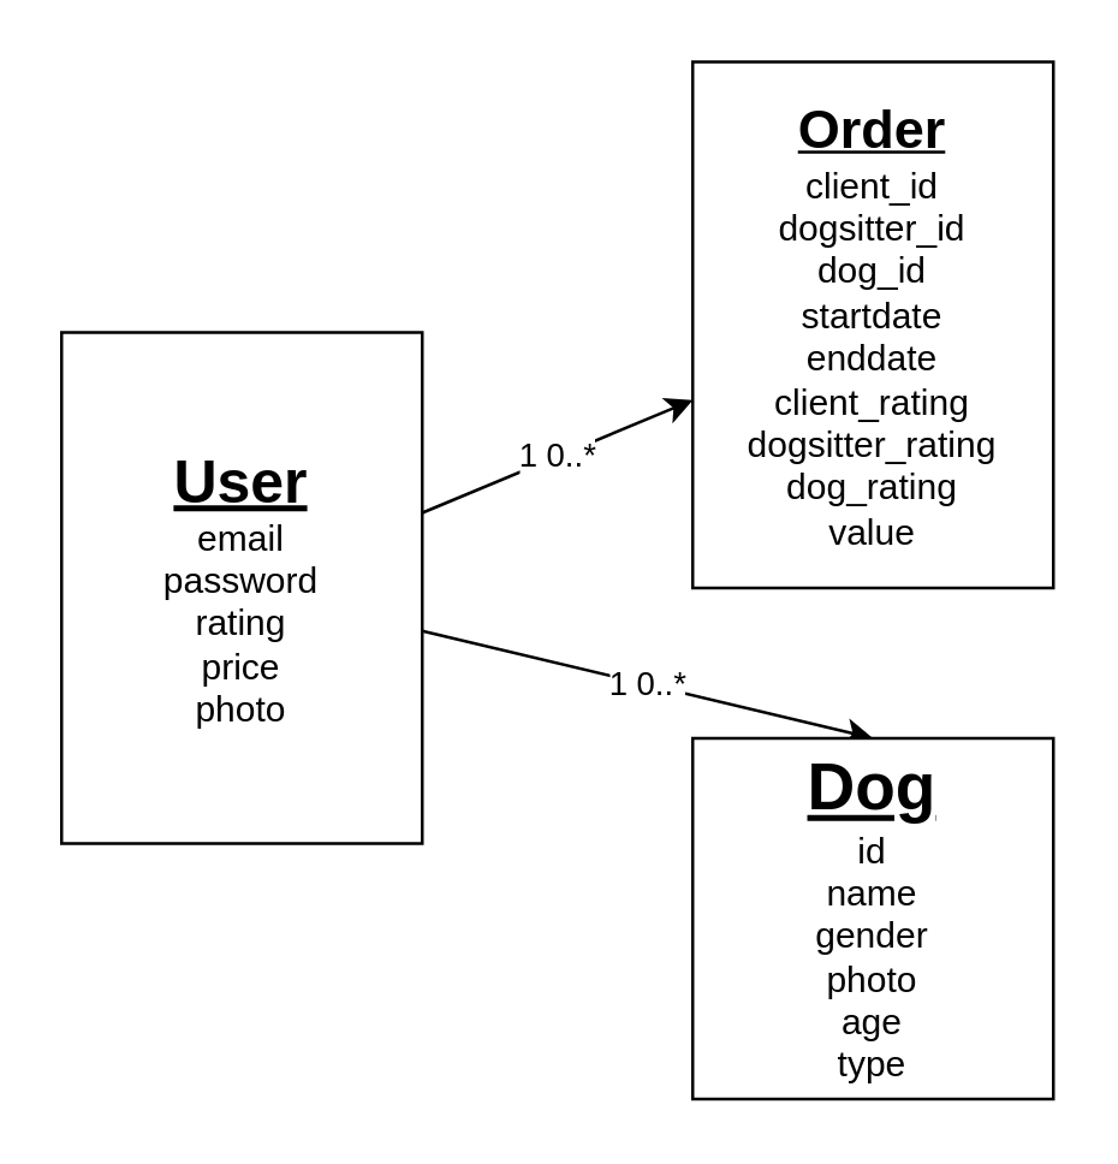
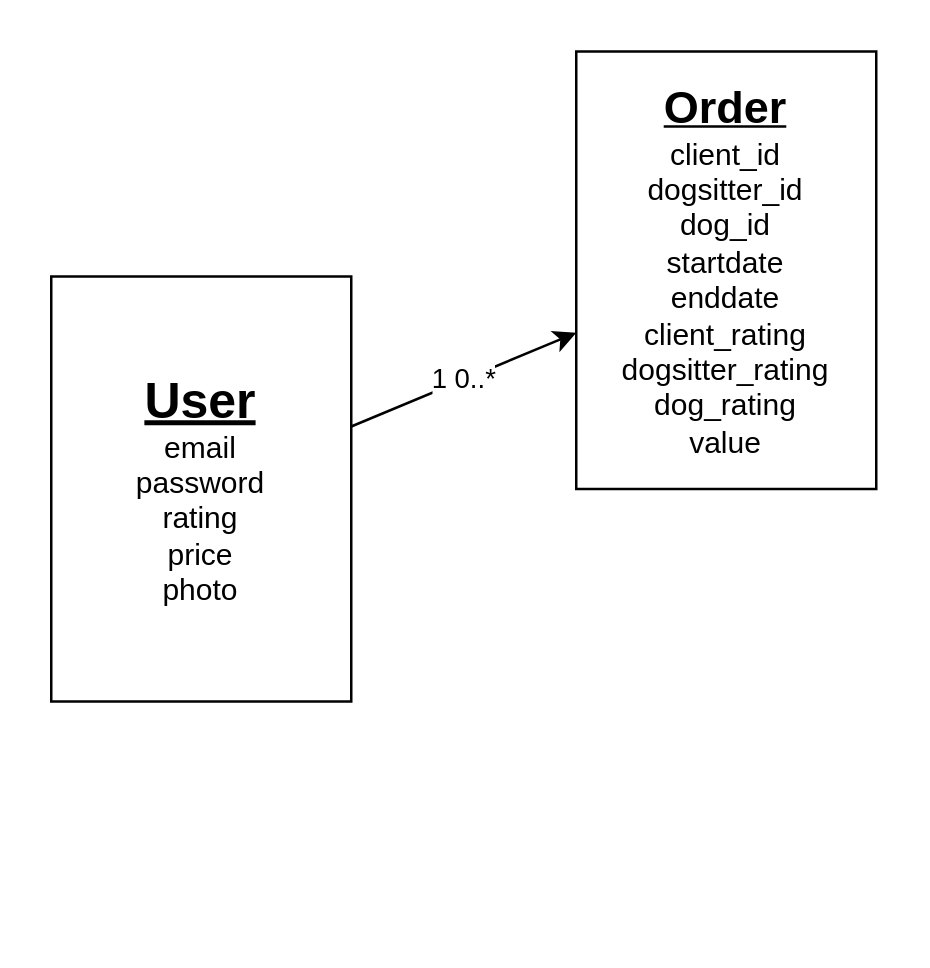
  <mxCell id="0" />
  <mxCell id="1" parent="0" />
- <mxCell id="2" value="&lt;p style=&quot;line-height: 120%;&quot;&gt;1 0..*&lt;br&gt;&lt;/p&gt;" style="edgeStyle=none;html=1;entryX=0.5;entryY=0;entryDx=0;entryDy=0;" edge="1" parent="1" source="4" target="5"><mxGeometry relative="1" as="geometry" /></mxCell>
  <mxCell id="3" value="1 0..*" style="edgeStyle=none;html=1;" edge="1" parent="1" source="4" target="6"><mxGeometry relative="1" as="geometry" /></mxCell>
  <mxCell id="4" value="&lt;b&gt;&lt;font style=&quot;font-size: 20px;&quot;&gt;&lt;u&gt;User&lt;/u&gt;&lt;/font&gt;&lt;/b&gt;&lt;br&gt;email&lt;br&gt;password&lt;br&gt;rating&lt;br&gt;price&lt;br&gt;photo" style="rounded=0;whiteSpace=wrap;html=1;" vertex="1" parent="1"><mxGeometry x="20" y="110" width="120" height="170" as="geometry" /></mxCell>
- <mxCell id="5" value="&lt;b&gt;&lt;font style=&quot;font-size: 22px;&quot;&gt;&lt;u&gt;Dog&lt;/u&gt;&lt;/font&gt;&lt;/b&gt;&lt;br&gt;id&lt;br&gt;name&lt;br&gt;gender&lt;br&gt;photo&lt;br&gt;age&lt;br&gt;type" style="rounded=0;whiteSpace=wrap;html=1;" vertex="1" parent="1"><mxGeometry x="230" y="245" width="120" height="120" as="geometry" /></mxCell>
  <mxCell id="6" value="&lt;b&gt;&lt;font style=&quot;font-size: 18px;&quot;&gt;&lt;u&gt;Order&lt;/u&gt;&lt;/font&gt;&lt;/b&gt;&lt;br&gt;client_id&lt;br&gt;dogsitter_id&lt;br&gt;dog_id&lt;br&gt;startdate&lt;br&gt;enddate&lt;br&gt;client_rating&lt;br&gt;dogsitter_rating&lt;br&gt;dog_rating&lt;br&gt;value" style="rounded=0;whiteSpace=wrap;html=1;" vertex="1" parent="1"><mxGeometry x="230" y="20" width="120" height="175" as="geometry" /></mxCell>
